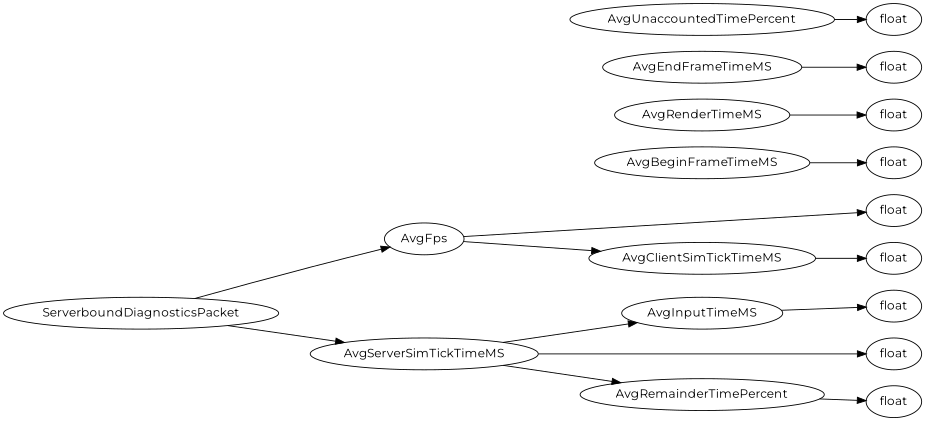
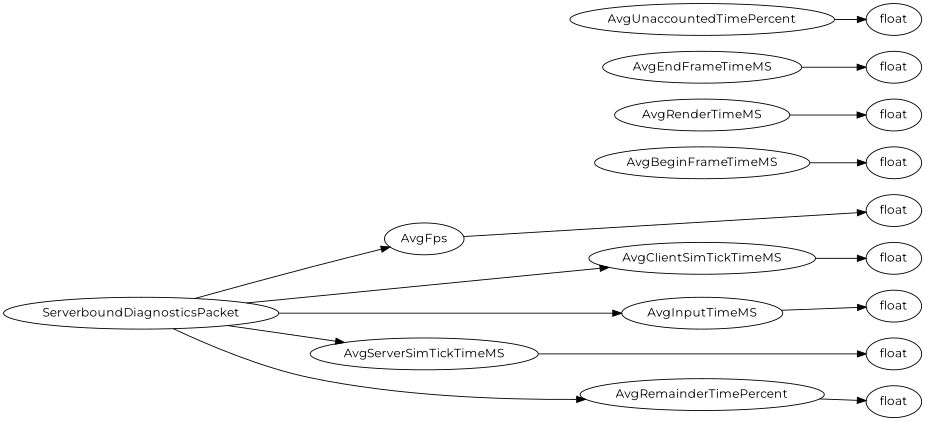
  digraph {
    fontname=Montserrat
    rankdir=LR
    node [fontname=Montserrat]
    edge [fontname=Montserrat]
    n1 [label=float]
    n2 [label=float]
    n3 [label=float]
    n4 [label=float]
    n5 [label=float]
    n6 [label=float]
    n7 [label=float]
    n8 [label=float]
    n9 [label=float]
    n10 [label=ServerboundDiagnosticsPacket]
    n11 [label=AvgFps]
    n12 [label=AvgServerSimTickTimeMS]
    n13 [label=AvgClientSimTickTimeMS]
    n14 [label=AvgInputTimeMS]
    n15 [label=AvgRemainderTimePercent]
    n16 [label=AvgBeginFrameTimeMS]
    n17 [label=AvgRenderTimeMS]
    n18 [label=AvgEndFrameTimeMS]
    n19 [label=AvgUnaccountedTimePercent]
    subgraph sub_1 {
      rank=max
      n1
      n2
      n3
      n4
      n5
      n6
      n7
      n8
      n9
    }
    n10 -> n11
    n10 -> n12
-   n11 -> n13
-   n12 -> n14
-   n12 -> n15
+   n10 -> n13
+   n10 -> n14
+   n10 -> n15
    n11 -> n1
    n12 -> n2
    n13 -> n3
    n14 -> n5
    n15 -> n8
    n16 -> n4
    n17 -> n6
    n18 -> n7
    n19 -> n9
  }
